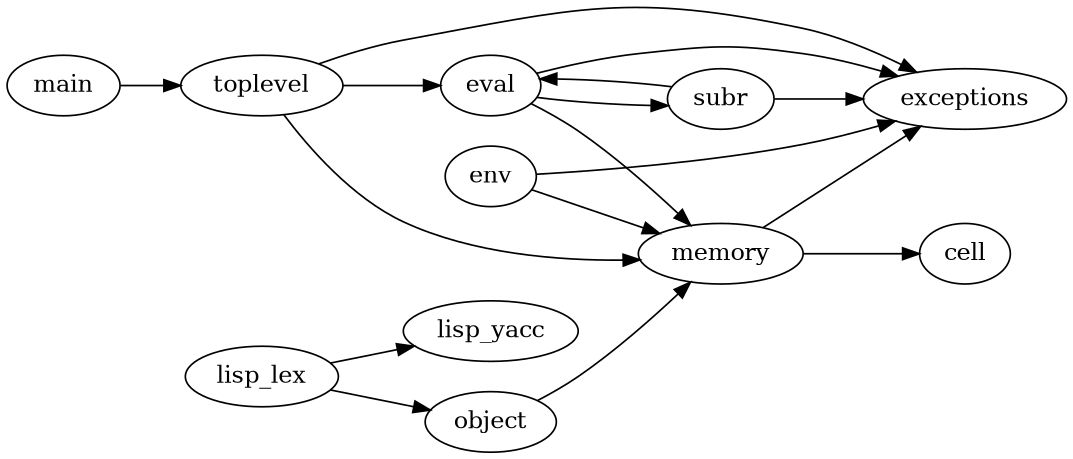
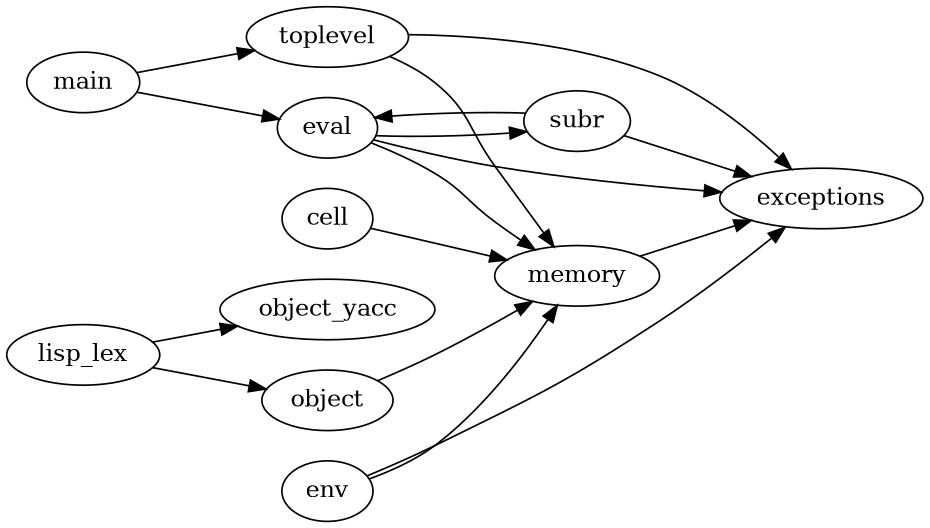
  digraph {
    clusterrank=local
    fontname=Helvetica
    fontsize=16
    rankdir=LR
    main
    toplevel
    memory
    eval
    exceptions
    subr
    lisp_lex
-   lisp_yacc
+   lisp_yacc [label=object_yacc]
    object
    env
    cell
    main -> toplevel
    toplevel -> memory
-   toplevel -> eval
+   main -> eval
    toplevel -> exceptions
    memory -> exceptions
    eval -> memory
    eval -> exceptions
    eval -> subr
    subr -> eval
    subr -> exceptions
    lisp_lex -> lisp_yacc
    lisp_lex -> object
    object -> memory
    env -> memory
    env -> exceptions
-   memory -> cell
+   cell -> memory
  }
